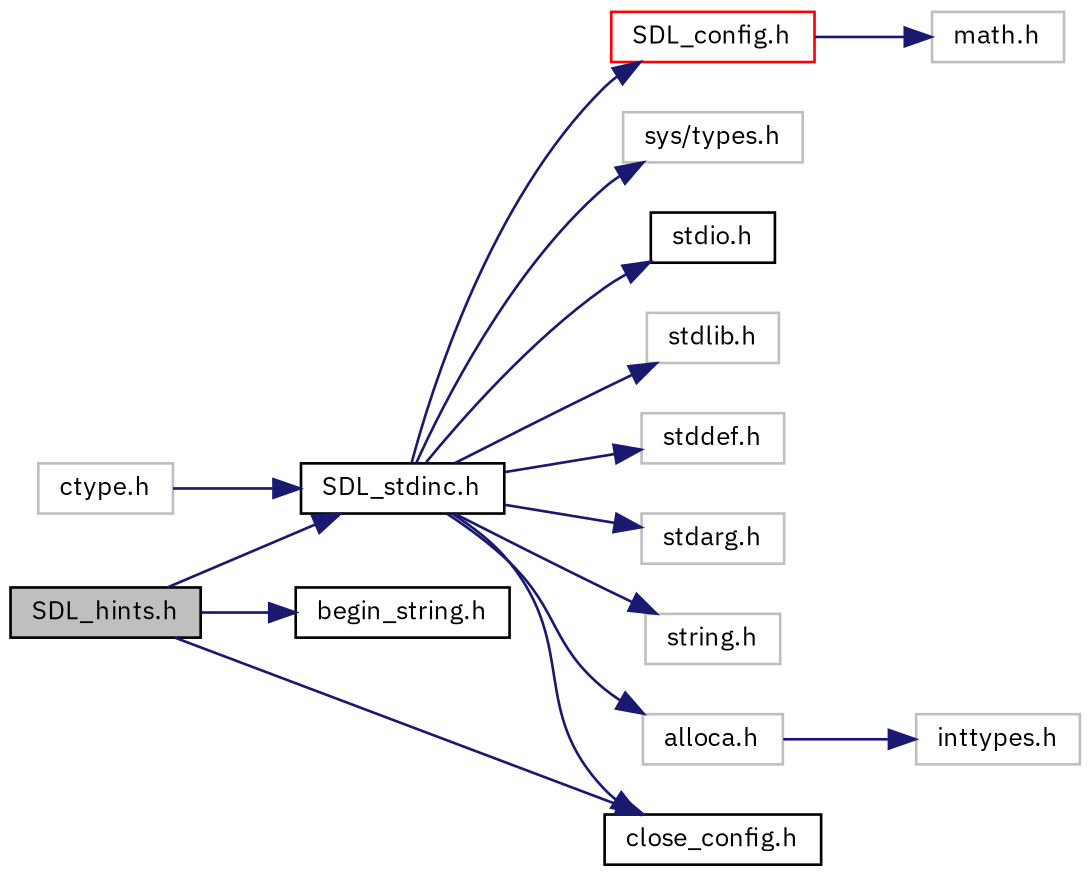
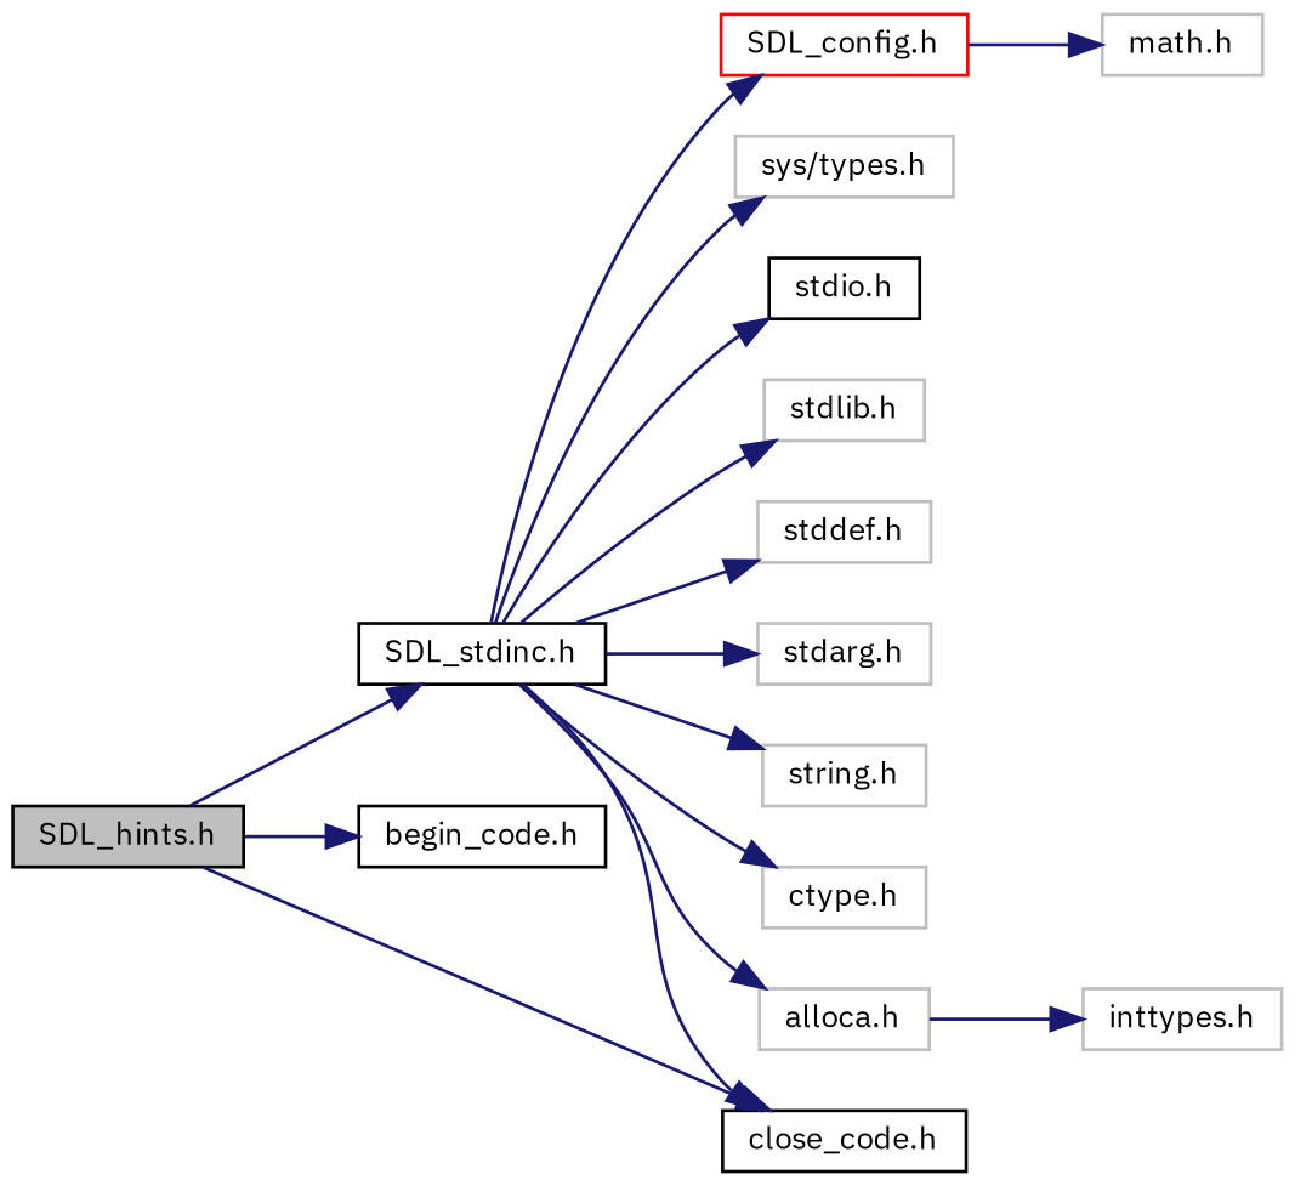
  digraph {
    fontname="IBM Plex Sans"
    rankdir=LR
    node [color=grey75 fillcolor=white fontname="IBM Plex Sans" fontsize=10 shape=record style=filled]
    edge [color=midnightblue fontname="IBM Plex Sans" fontsize=10 labelfontname=FreeSans labelfontsize=10 style=solid]
    n1 [color=black fillcolor=grey75 fontcolor=black height=0.2 label="SDL_hints.h" width=0.4]
    n2 [color=black height=0.2 label="SDL_stdinc.h" width=0.4]
-   n3 [color=black height=0.2 label="begin_string.h" width=0.4]
-   n4 [color=black height=0.2 label="close_config.h" width=0.4]
+   n3 [color=black height=0.2 label="begin_code.h" width=0.4]
+   n4 [color=black height=0.2 label="close_code.h" width=0.4]
    n5 [color=red height=0.2 label="SDL_config.h" width=0.4]
    n6 [height=0.2 label="sys/types.h" width=0.4]
    n7 [color=black height=0.2 label="stdio.h" width=0.4]
    n8 [height=0.2 label="stdlib.h" width=0.4]
    n9 [height=0.2 label="stddef.h" width=0.4]
    n10 [height=0.2 label="stdarg.h" width=0.4]
    n11 [height=0.2 label="string.h" width=0.4]
    n12 [height=0.2 label="ctype.h" width=0.4]
    n13 [height=0.2 label="alloca.h" width=0.4]
    n14 [height=0.2 label="math.h" width=0.4]
    n15 [height=0.2 label="inttypes.h" width=0.4]
    n1 -> n2
    n1 -> n3
    n1 -> n4
    n2 -> n4
    n2 -> n5
    n2 -> n6
    n2 -> n7
    n2 -> n8
    n2 -> n9
    n2 -> n10
    n2 -> n11
-   n12 -> n2
+   n2 -> n12
    n2 -> n13
    n5 -> n14
    n13 -> n15
  }
